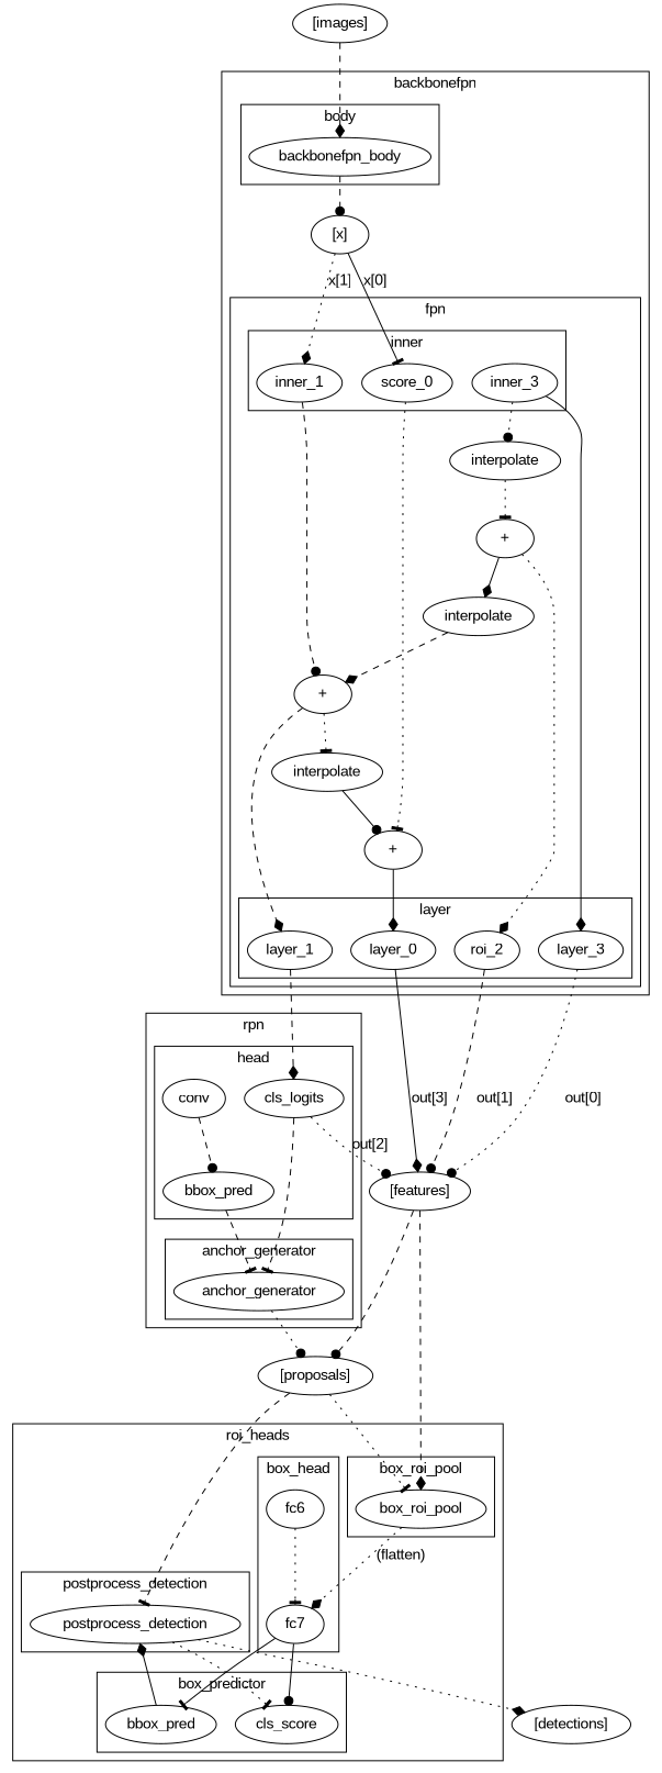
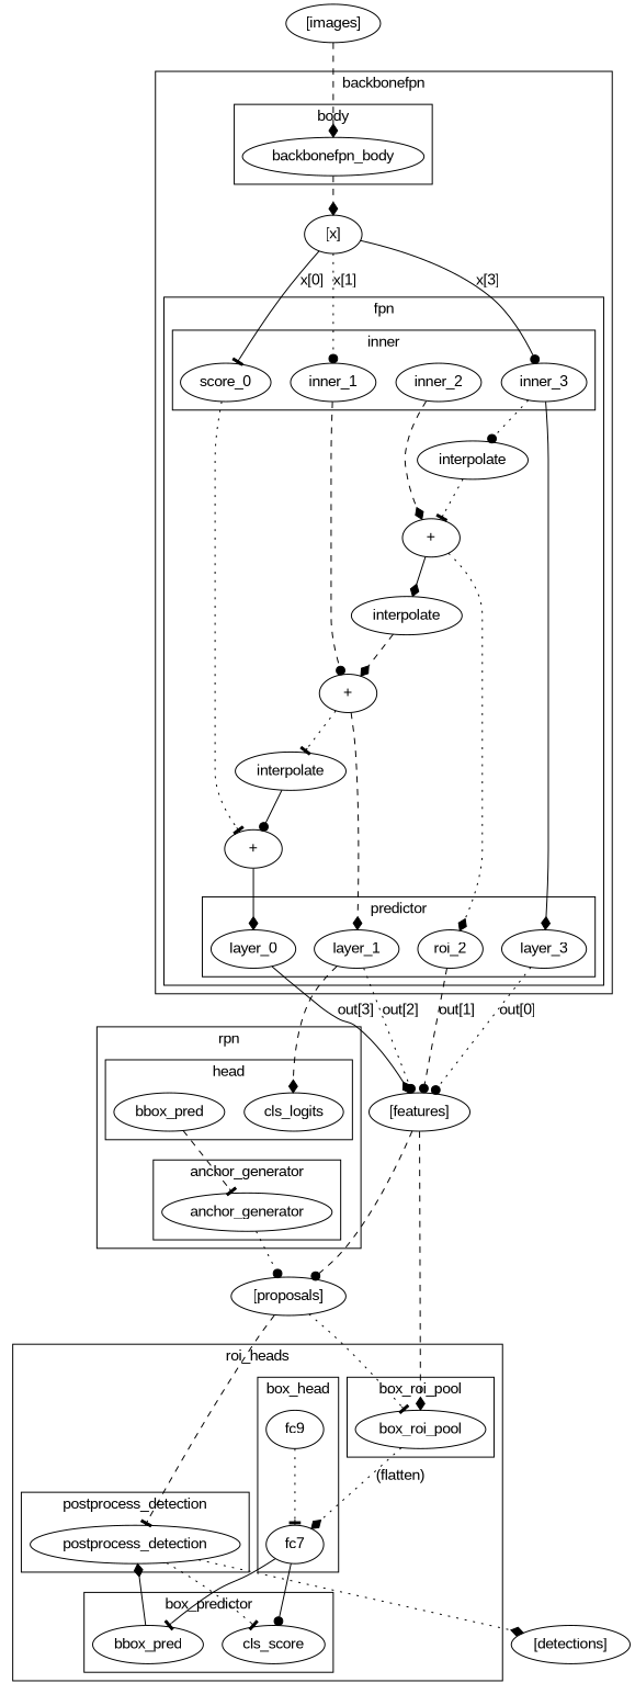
  digraph {
    fontname="Liberation Sans"
    node [fontname="Liberation Sans"]
    edge [arrowhead=diamond fontname="Liberation Sans" style=dashed]
    backbonefpn_body
    n2 [label=score_0]
    inner_1
+   inner_2
    inner_3
    layer_0
    layer_1
    n8 [label=roi_2]
    layer_3
    n10 [label="+"]
    n11 [label="+"]
    n12 [label="+"]
    n13 [label=interpolate]
    n14 [label=interpolate]
    n15 [label=interpolate]
    n16 [label="[x]"]
-   conv
    cls_logits
    bbox_pred
    anchor_generator
    box_roi_pool
-   fc6
+   fc6 [label=fc9]
    fc7
    cls_score
    n25 [label=bbox_pred]
    postprocess_detection
    n27 [label="[features]"]
    n28 [label="[proposals]"]
    n29 [label="[detections]"]
    n30 [label="[images]"]
    subgraph cluster_1 {
      label=backbonefpn
      n16
      subgraph cluster_2 {
        label=body
        backbonefpn_body
      }
      subgraph cluster_3 {
        label=fpn
        n10
        n11
        n12
        n13
        n14
        n15
        subgraph cluster_4 {
          label=inner
          n2
          inner_1
+         inner_2
          inner_3
        }
        subgraph cluster_5 {
-         label=layer
+         label=predictor
          layer_0
          layer_1
          n8
          layer_3
        }
      }
    }
    subgraph cluster_6 {
      label=rpn
      subgraph cluster_7 {
        label=head
-       conv
        cls_logits
        bbox_pred
      }
      subgraph cluster_8 {
        label=anchor_generator
        anchor_generator
      }
    }
    subgraph cluster_9 {
      label=roi_heads
      subgraph cluster_10 {
        label=box_roi_pool
        box_roi_pool
      }
      subgraph cluster_11 {
        label=box_head
        fc6
        fc7
      }
      subgraph cluster_12 {
        label=box_predictor
        cls_score
        n25
      }
      subgraph cluster_13 {
        label=postprocess_detection
        postprocess_detection
      }
    }
-   backbonefpn_body -> n16 [arrowhead=dot]
+   backbonefpn_body -> n16
    n2 -> n10 [arrowhead=tee style=dotted]
    inner_1 -> n11 [arrowhead=dot]
+   inner_2 -> n12
    inner_3 -> layer_3 [style=solid]
    inner_3 -> n13 [arrowhead=dot style=dotted]
    layer_0 -> n27 [label="out[3]" style=solid]
    layer_1 -> cls_logits
-   cls_logits -> n27 [arrowhead=dot label="out[2]" style=dotted]
+   layer_1 -> n27 [arrowhead=dot label="out[2]" style=dotted]
    n8 -> n27 [arrowhead=dot label="out[1]"]
    layer_3 -> n27 [arrowhead=dot label="out[0]" style=dotted]
    n10 -> layer_0 [style=solid]
    n11 -> layer_1
    n11 -> n14 [arrowhead=tee style=dotted]
    n12 -> n8 [style=dotted]
    n12 -> n15 [style=solid]
    n13 -> n12 [arrowhead=tee style=dotted]
    n14 -> n10 [arrowhead=dot style=solid]
    n15 -> n11
    n16 -> n2 [arrowhead=tee label="x[0]" style=solid]
-   n16 -> inner_1 [label="x[1]" style=dotted]
-   conv -> bbox_pred [arrowhead=dot]
-   cls_logits -> anchor_generator [arrowhead=tee]
+   n16 -> inner_1 [arrowhead=dot label="x[1]" style=dotted]
+   n16 -> inner_3 [arrowhead=dot label="x[3]" style=solid]
    bbox_pred -> anchor_generator [arrowhead=tee]
    anchor_generator -> n28 [arrowhead=dot style=dotted]
    box_roi_pool -> fc7 [label="(flatten)" style=dotted]
    fc6 -> fc7 [arrowhead=tee style=dotted]
    fc7 -> cls_score [arrowhead=dot style=solid]
    fc7 -> n25 [arrowhead=tee style=solid]
    n25 -> postprocess_detection [style=solid]
    postprocess_detection -> cls_score [arrowhead=tee style=dotted]
    postprocess_detection -> n29 [style=dotted]
    n27 -> box_roi_pool
    n27 -> n28 [arrowhead=dot]
    n28 -> box_roi_pool [arrowhead=tee style=dotted]
    n28 -> postprocess_detection [arrowhead=tee]
    n30 -> backbonefpn_body
  }
